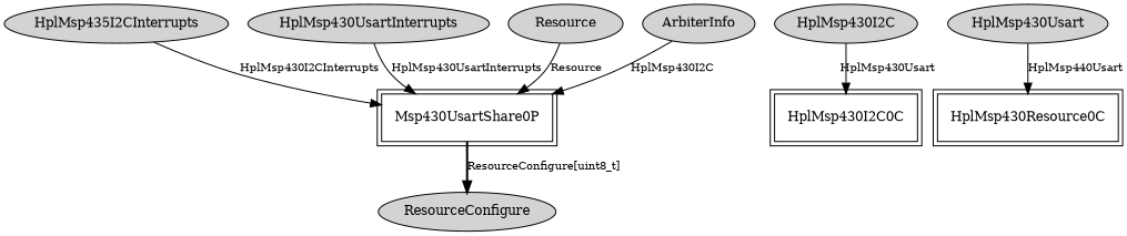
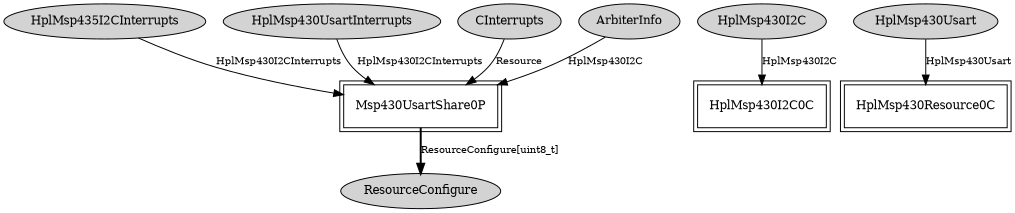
  digraph {
    node [fontsize=12 shape=ellipse style=filled]
    edge [fontsize=10]
    Msp430UsartShare0P [peripheries=2 shape=box style=""]
    n2 [label=ResourceConfigure]
    n3 [label=HplMsp435I2CInterrupts]
    n4 [label=HplMsp430I2C]
    HplMsp430I2C0C [peripheries=2 shape=box style=""]
    n6 [label=HplMsp430UsartInterrupts]
-   n7 [label=Resource]
+   n7 [label=CInterrupts]
    n8 [label=HplMsp430Usart]
    n9 [label=HplMsp430Resource0C peripheries=2 shape=box style=""]
    n10 [label=ArbiterInfo]
    Msp430UsartShare0P -> n2 [label="ResourceConfigure[uint8_t]" style=bold]
    n3 -> Msp430UsartShare0P [label=HplMsp430I2CInterrupts]
-   n4 -> HplMsp430I2C0C [label=HplMsp430Usart]
-   n6 -> Msp430UsartShare0P [label=HplMsp430UsartInterrupts]
+   n4 -> HplMsp430I2C0C [label=HplMsp430I2C]
+   n6 -> Msp430UsartShare0P [label=HplMsp430I2CInterrupts]
    n7 -> Msp430UsartShare0P [label=Resource]
-   n8 -> n9 [label=HplMsp440Usart]
+   n8 -> n9 [label=HplMsp430Usart]
    n10 -> Msp430UsartShare0P [label=HplMsp430I2C]
  }
